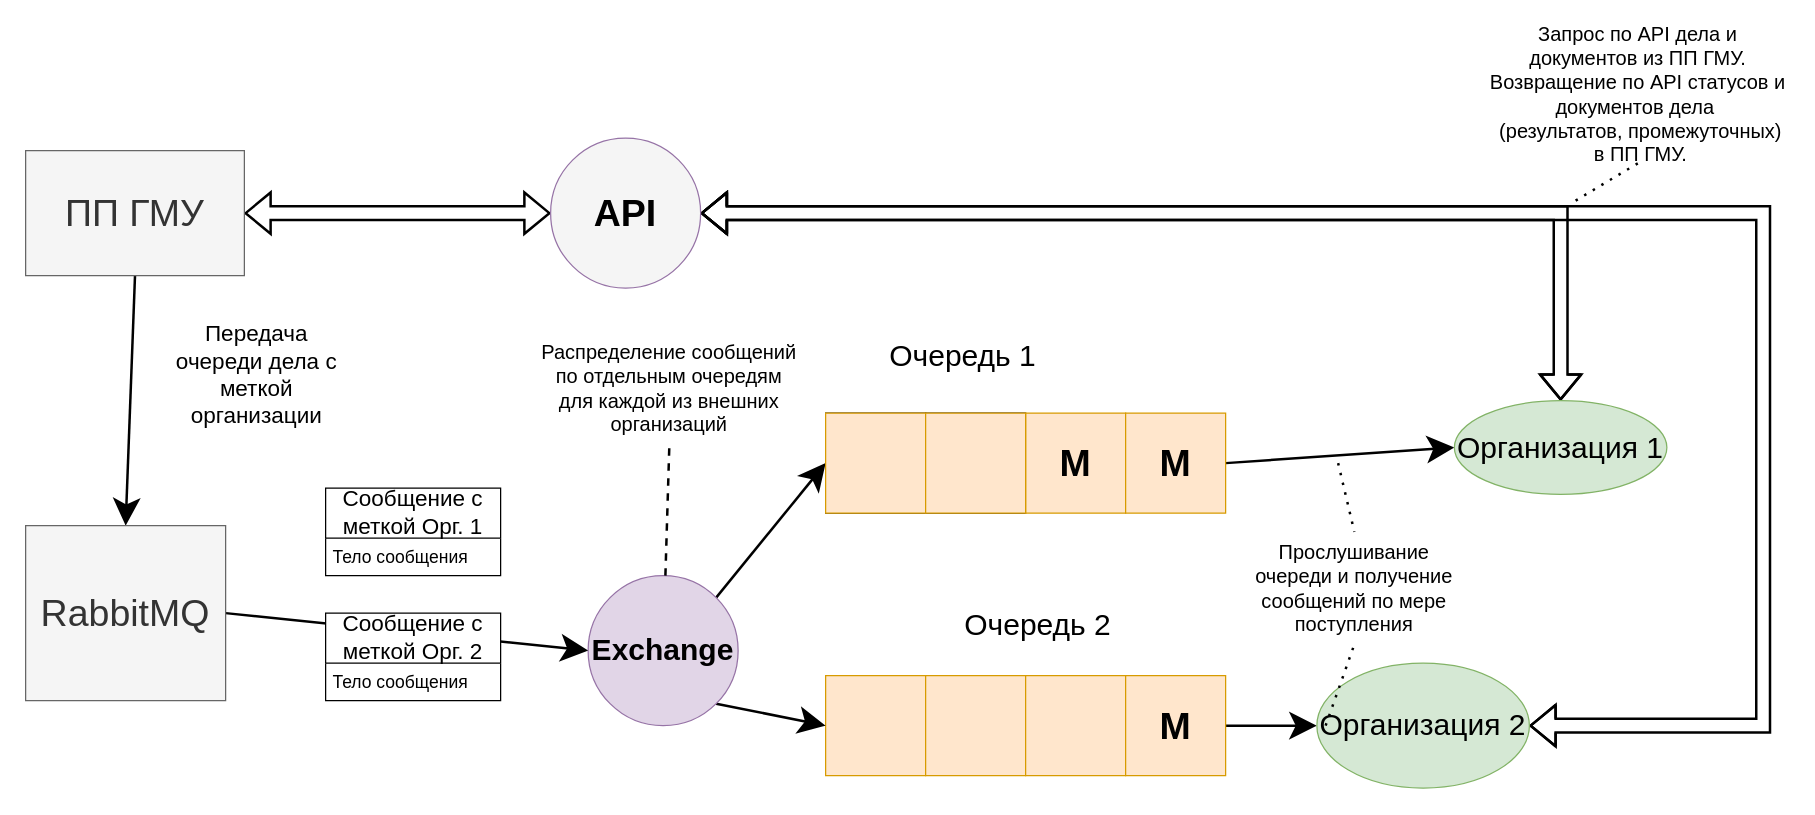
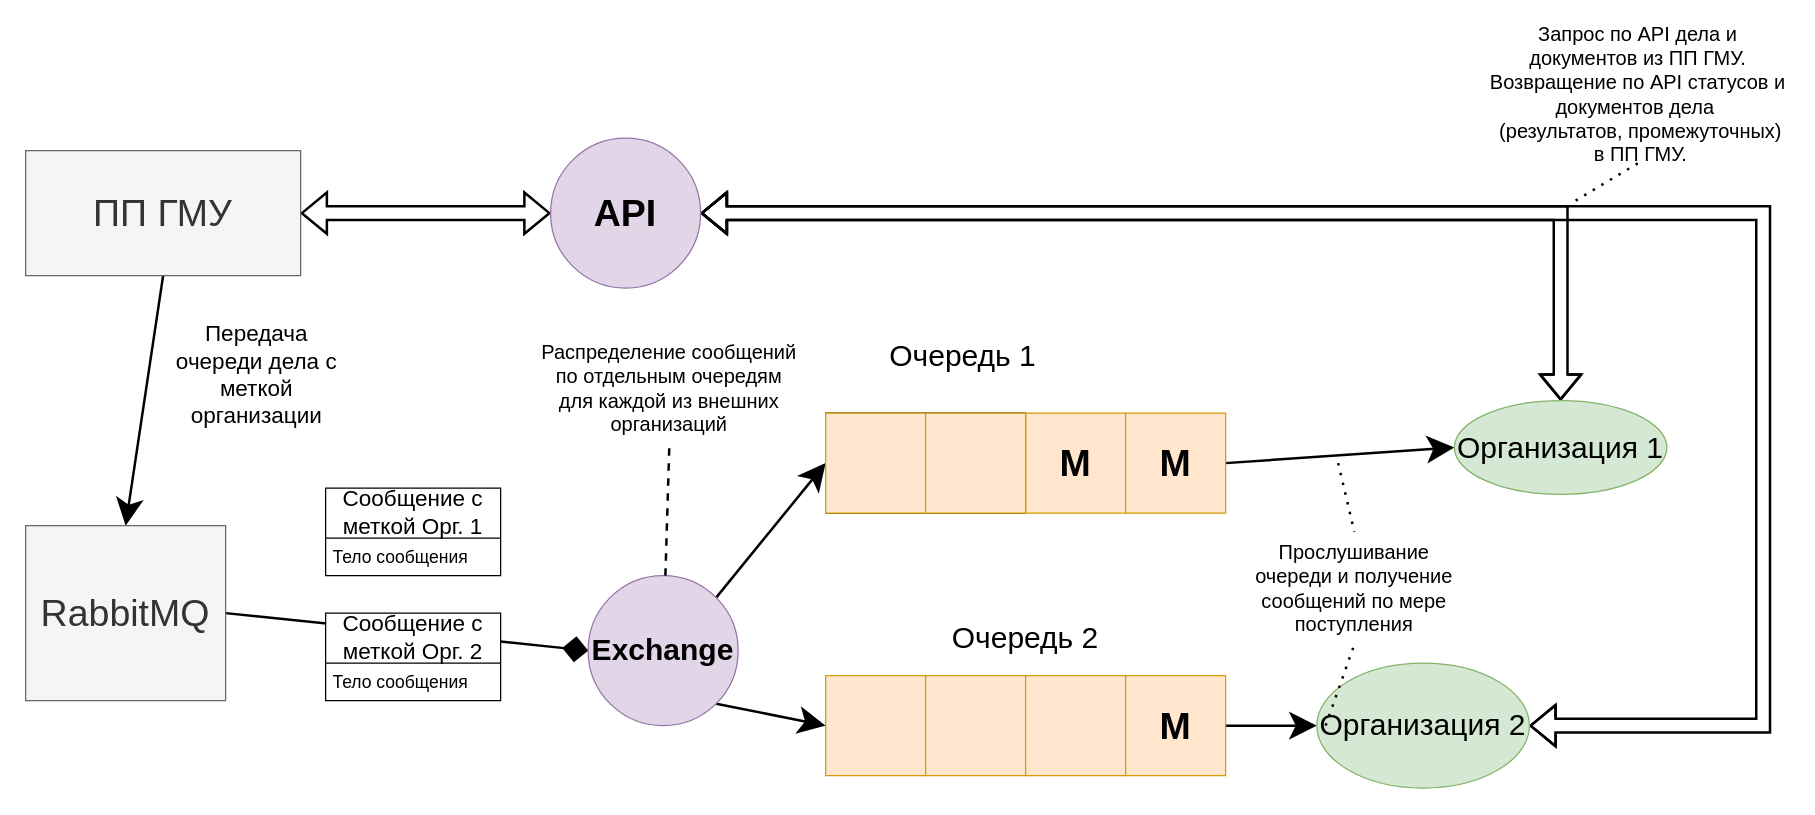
  <mxCell id="0" />
  <mxCell id="1" parent="0" />
  <mxCell id="2" value="" style="whiteSpace=wrap;html=1;aspect=fixed;" parent="1" vertex="1"><mxGeometry x="660" y="330" width="80" height="80" as="geometry" /></mxCell>
  <mxCell id="3" value="" style="whiteSpace=wrap;html=1;aspect=fixed;" parent="1" vertex="1"><mxGeometry x="740" y="330" width="80" height="80" as="geometry" /></mxCell>
  <mxCell id="4" value="&lt;b style=&quot;font-size: 30px&quot;&gt;M&lt;/b&gt;" style="whiteSpace=wrap;html=1;aspect=fixed;fillColor=#ffe6cc;strokeColor=#d79b00;" parent="1" vertex="1"><mxGeometry x="820" y="330" width="80" height="80" as="geometry" /></mxCell>
  <mxCell id="5" style="edgeStyle=none;rounded=0;jumpStyle=none;orthogonalLoop=1;jettySize=auto;html=1;exitX=1;exitY=0.5;exitDx=0;exitDy=0;entryX=0;entryY=0.5;entryDx=0;entryDy=0;strokeColor=#000000;strokeWidth=2;endSize=16;" parent="1" source="6" target="21" edge="1"><mxGeometry relative="1" as="geometry" /></mxCell>
  <mxCell id="6" value="&lt;font style=&quot;font-size: 30px&quot;&gt;&lt;b&gt;M&lt;/b&gt;&lt;/font&gt;" style="whiteSpace=wrap;html=1;aspect=fixed;fillColor=#ffe6cc;strokeColor=#d79b00;" parent="1" vertex="1"><mxGeometry x="900" y="330" width="80" height="80" as="geometry" /></mxCell>
  <mxCell id="7" value="" style="whiteSpace=wrap;html=1;aspect=fixed;fillColor=#ffe6cc;strokeColor=#d79b00;" parent="1" vertex="1"><mxGeometry x="660" y="540" width="80" height="80" as="geometry" /></mxCell>
  <mxCell id="8" value="" style="whiteSpace=wrap;html=1;aspect=fixed;fillColor=#ffe6cc;strokeColor=#d79b00;" parent="1" vertex="1"><mxGeometry x="740" y="540" width="80" height="80" as="geometry" /></mxCell>
  <mxCell id="9" value="" style="whiteSpace=wrap;html=1;aspect=fixed;fillColor=#ffe6cc;strokeColor=#d79b00;" parent="1" vertex="1"><mxGeometry x="820" y="540" width="80" height="80" as="geometry" /></mxCell>
  <mxCell id="10" style="edgeStyle=none;rounded=0;jumpStyle=none;orthogonalLoop=1;jettySize=auto;html=1;exitX=1;exitY=0.5;exitDx=0;exitDy=0;entryX=0;entryY=0.5;entryDx=0;entryDy=0;strokeColor=#000000;strokeWidth=2;endSize=16;" parent="1" source="11" target="25" edge="1"><mxGeometry relative="1" as="geometry" /></mxCell>
  <mxCell id="11" value="&lt;font style=&quot;font-size: 30px&quot;&gt;&lt;b&gt;M&lt;/b&gt;&lt;/font&gt;" style="whiteSpace=wrap;html=1;aspect=fixed;fillColor=#ffe6cc;strokeColor=#d79b00;" parent="1" vertex="1"><mxGeometry x="900" y="540" width="80" height="80" as="geometry" /></mxCell>
  <mxCell id="12" style="orthogonalLoop=1;jettySize=auto;html=1;exitX=1;exitY=0;exitDx=0;exitDy=0;entryX=0;entryY=0.5;entryDx=0;entryDy=0;rounded=0;strokeWidth=2;jumpStyle=none;endSize=16;" parent="1" source="14" target="15" edge="1"><mxGeometry relative="1" as="geometry" /></mxCell>
  <mxCell id="13" style="edgeStyle=none;rounded=0;jumpStyle=none;orthogonalLoop=1;jettySize=auto;html=1;exitX=1;exitY=1;exitDx=0;exitDy=0;entryX=0;entryY=0.5;entryDx=0;entryDy=0;strokeColor=#000000;strokeWidth=2;endSize=16;" parent="1" source="14" target="7" edge="1"><mxGeometry relative="1" as="geometry" /></mxCell>
  <mxCell id="14" value="Exchange" style="ellipse;aspect=fixed;fillColor=#e1d5e7;strokeColor=#9673a6;whiteSpace=wrap;html=1;fontSize=24;fontStyle=1" parent="1" vertex="1"><mxGeometry x="470" y="460" width="120" height="120" as="geometry" /></mxCell>
  <mxCell id="15" value="" style="whiteSpace=wrap;html=1;aspect=fixed;fillColor=#ffe6cc;strokeColor=#d79b00;" parent="1" vertex="1"><mxGeometry x="660" y="330" width="80" height="80" as="geometry" /></mxCell>
  <mxCell id="16" value="" style="whiteSpace=wrap;html=1;aspect=fixed;fillColor=#ffe6cc;strokeColor=#d79b00;" parent="1" vertex="1"><mxGeometry x="740" y="330" width="80" height="80" as="geometry" /></mxCell>
  <mxCell id="17" style="edgeStyle=none;rounded=0;jumpStyle=none;orthogonalLoop=1;jettySize=auto;html=1;exitX=0.5;exitY=1;exitDx=0;exitDy=0;entryX=0.5;entryY=0;entryDx=0;entryDy=0;strokeColor=#000000;strokeWidth=2;startSize=6;jumpSize=6;targetPerimeterSpacing=0;endSize=16;" parent="1" source="19" target="23" edge="1"><mxGeometry relative="1" as="geometry" /></mxCell>
  <mxCell id="18" style="edgeStyle=orthogonalEdgeStyle;rounded=0;jumpStyle=none;jumpSize=6;orthogonalLoop=1;jettySize=auto;html=1;entryX=0;entryY=0.5;entryDx=0;entryDy=0;startArrow=classic;startFill=1;targetPerimeterSpacing=0;strokeColor=#000000;strokeWidth=2;shape=flexArrow;" parent="1" source="19" target="26" edge="1"><mxGeometry relative="1" as="geometry" /></mxCell>
- <mxCell id="19" value="&lt;font style=&quot;font-size: 30px&quot;&gt;ПП ГМУ&lt;/font&gt;" style="rounded=0;whiteSpace=wrap;html=1;fillColor=#f5f5f5;strokeColor=#666666;fontColor=#333333;" parent="1" vertex="1"><mxGeometry x="20" y="120" width="175" height="100" as="geometry" /></mxCell>
+ <mxCell id="19" value="&lt;font style=&quot;font-size: 30px&quot;&gt;ПП ГМУ&lt;/font&gt;" style="rounded=0;whiteSpace=wrap;html=1;fillColor=#f5f5f5;strokeColor=#666666;fontColor=#333333;" parent="1" vertex="1"><mxGeometry x="20" y="120" width="220" height="100" as="geometry" /></mxCell>
  <mxCell id="20" style="edgeStyle=orthogonalEdgeStyle;rounded=0;jumpStyle=none;orthogonalLoop=1;jettySize=auto;html=1;entryX=1;entryY=0.5;entryDx=0;entryDy=0;strokeColor=#000000;strokeWidth=2;startArrow=classic;startFill=1;shape=flexArrow;" parent="1" source="21" target="26" edge="1"><mxGeometry relative="1" as="geometry"><Array as="points"><mxPoint x="1248" y="170" /></Array></mxGeometry></mxCell>
  <mxCell id="21" value="&lt;font style=&quot;font-size: 24px&quot;&gt;Организация 1&lt;/font&gt;" style="ellipse;whiteSpace=wrap;html=1;fillColor=#d5e8d4;strokeColor=#82b366;" parent="1" vertex="1"><mxGeometry x="1163" y="320" width="170" height="75" as="geometry" /></mxCell>
- <mxCell id="22" style="edgeStyle=none;rounded=0;jumpStyle=none;orthogonalLoop=1;jettySize=auto;html=1;exitX=1;exitY=0.5;exitDx=0;exitDy=0;entryX=0;entryY=0.5;entryDx=0;entryDy=0;strokeColor=#000000;strokeWidth=2;endSize=16;" parent="1" source="23" target="14" edge="1"><mxGeometry relative="1" as="geometry" /></mxCell>
+ <mxCell id="22" style="edgeStyle=none;rounded=0;jumpStyle=none;orthogonalLoop=1;jettySize=auto;html=1;exitX=1;exitY=0.5;exitDx=0;exitDy=0;entryX=0;entryY=0.5;entryDx=0;entryDy=0;strokeColor=#000000;strokeWidth=2;endSize=16;endArrow=diamond;" parent="1" source="23" target="14" edge="1"><mxGeometry relative="1" as="geometry" /></mxCell>
  <mxCell id="23" value="&lt;span style=&quot;font-size: 30px&quot;&gt;RabbitMQ&lt;/span&gt;" style="rounded=0;whiteSpace=wrap;html=1;fillColor=#f5f5f5;strokeColor=#666666;fontColor=#333333;" parent="1" vertex="1"><mxGeometry x="20" y="420" width="160" height="140" as="geometry" /></mxCell>
  <mxCell id="24" style="edgeStyle=orthogonalEdgeStyle;rounded=0;jumpStyle=none;orthogonalLoop=1;jettySize=auto;html=1;strokeColor=#000000;strokeWidth=2;startArrow=classic;startFill=1;shape=flexArrow;exitX=1;exitY=0.5;exitDx=0;exitDy=0;" parent="1" source="25" edge="1"><mxGeometry relative="1" as="geometry"><mxPoint x="560" y="170" as="targetPoint" /><Array as="points"><mxPoint x="1410" y="580" /><mxPoint x="1410" y="170" /></Array></mxGeometry></mxCell>
  <mxCell id="25" value="&lt;font style=&quot;font-size: 24px&quot;&gt;Организация 2&lt;/font&gt;" style="ellipse;whiteSpace=wrap;html=1;fillColor=#d5e8d4;strokeColor=#82b366;" parent="1" vertex="1"><mxGeometry x="1053" y="530" width="170" height="100" as="geometry" /></mxCell>
- <mxCell id="26" value="&lt;span style=&quot;font-size: 30px&quot;&gt;&lt;b&gt;API&lt;/b&gt;&lt;/span&gt;" style="ellipse;whiteSpace=wrap;html=1;aspect=fixed;fillColor=#f5f5f5;strokeColor=#9673a6;" parent="1" vertex="1"><mxGeometry x="440" y="110" width="120" height="120" as="geometry" /></mxCell>
+ <mxCell id="26" value="&lt;span style=&quot;font-size: 30px&quot;&gt;&lt;b&gt;API&lt;/b&gt;&lt;/span&gt;" style="ellipse;whiteSpace=wrap;html=1;aspect=fixed;fillColor=#e1d5e7;strokeColor=#9673a6;" parent="1" vertex="1"><mxGeometry x="440" y="110" width="120" height="120" as="geometry" /></mxCell>
  <mxCell id="27" value="&lt;span style=&quot;font-size: 24px&quot;&gt;Очередь 1&lt;/span&gt;" style="text;html=1;strokeColor=none;fillColor=none;align=center;verticalAlign=middle;whiteSpace=wrap;rounded=0;" parent="1" vertex="1"><mxGeometry x="710" y="275" width="120" height="20" as="geometry" /></mxCell>
- <mxCell id="28" value="&lt;span style=&quot;font-size: 24px&quot;&gt;Очередь 2&lt;/span&gt;" style="text;html=1;strokeColor=none;fillColor=none;align=center;verticalAlign=middle;whiteSpace=wrap;rounded=0;" parent="1" vertex="1"><mxGeometry x="770" y="490" width="120" height="20" as="geometry" /></mxCell>
+ <mxCell id="28" value="&lt;span style=&quot;font-size: 24px&quot;&gt;Очередь 2&lt;/span&gt;" style="text;html=1;strokeColor=none;fillColor=none;align=center;verticalAlign=middle;whiteSpace=wrap;rounded=0;" parent="1" vertex="1"><mxGeometry x="760" y="500" width="120" height="20" as="geometry" /></mxCell>
  <mxCell id="29" value="Сообщение с меткой Орг. 1" style="swimlane;fontStyle=0;childLayout=stackLayout;horizontal=1;startSize=40;horizontalStack=0;resizeParent=1;resizeParentMax=0;resizeLast=0;collapsible=1;marginBottom=0;fontSize=18;whiteSpace=wrap;" parent="1" vertex="1"><mxGeometry x="260" y="390" width="140" height="70" as="geometry" /></mxCell>
  <mxCell id="30" value="Тело сообщения" style="text;strokeColor=none;fillColor=none;align=left;verticalAlign=top;spacingLeft=4;spacingRight=4;overflow=hidden;rotatable=0;points=[[0,0.5],[1,0.5]];portConstraint=eastwest;fontSize=14;whiteSpace=wrap;" parent="29" vertex="1"><mxGeometry y="40" width="140" height="30" as="geometry" /></mxCell>
  <mxCell id="31" value="&lt;font style=&quot;font-size: 18px&quot;&gt;Передача очереди дела с меткой организации&lt;/font&gt;" style="text;html=1;strokeColor=none;fillColor=none;align=center;verticalAlign=middle;whiteSpace=wrap;rounded=0;fontSize=16;" parent="1" vertex="1"><mxGeometry x="130" y="280" width="150" height="40" as="geometry" /></mxCell>
  <mxCell id="32" value="Распределение сообщений по отдельным очередям для каждой из внешних организаций" style="text;html=1;strokeColor=none;fillColor=none;align=center;verticalAlign=middle;whiteSpace=wrap;rounded=0;fontSize=16;" parent="1" vertex="1"><mxGeometry x="430" y="265" width="210" height="90" as="geometry" /></mxCell>
  <mxCell id="33" value="" style="endArrow=none;dashed=1;html=1;fontSize=16;targetPerimeterSpacing=0;strokeColor=#000000;strokeWidth=2;entryX=0.5;entryY=1;entryDx=0;entryDy=0;" parent="1" source="14" target="32" edge="1"><mxGeometry width="50" height="50" relative="1" as="geometry"><mxPoint x="480" y="400" as="sourcePoint" /><mxPoint x="530" y="350" as="targetPoint" /></mxGeometry></mxCell>
  <mxCell id="34" value="Прослушивание очереди и получение сообщений по мере поступления" style="text;html=1;strokeColor=none;fillColor=none;align=center;verticalAlign=middle;whiteSpace=wrap;rounded=0;fontSize=16;" parent="1" vertex="1"><mxGeometry x="1003" y="425" width="160" height="90" as="geometry" /></mxCell>
  <mxCell id="35" value="" style="endArrow=none;dashed=1;html=1;dashPattern=1 3;strokeWidth=2;fontSize=16;targetPerimeterSpacing=0;entryX=0.5;entryY=0;entryDx=0;entryDy=0;" parent="1" target="34" edge="1"><mxGeometry width="50" height="50" relative="1" as="geometry"><mxPoint x="1070" y="370" as="sourcePoint" /><mxPoint x="1100" y="320" as="targetPoint" /></mxGeometry></mxCell>
  <mxCell id="36" value="Запрос по API дела и документов из ПП ГМУ.&lt;br&gt;Возвращение по API статусов и документов дела&amp;nbsp;&lt;br&gt;&amp;nbsp;(результатов, промежуточных)&lt;br&gt;&amp;nbsp;в ПП ГМУ." style="text;html=1;strokeColor=none;fillColor=none;align=center;verticalAlign=middle;whiteSpace=wrap;rounded=0;fontSize=16;" parent="1" vertex="1"><mxGeometry x="1190" y="20" width="240" height="110" as="geometry" /></mxCell>
  <mxCell id="37" value="" style="endArrow=none;dashed=1;html=1;dashPattern=1 3;strokeWidth=2;fontSize=16;targetPerimeterSpacing=0;entryX=0.5;entryY=1;entryDx=0;entryDy=0;" parent="1" target="36" edge="1"><mxGeometry width="50" height="50" relative="1" as="geometry"><mxPoint x="1260" y="160" as="sourcePoint" /><mxPoint x="1370" y="110" as="targetPoint" /></mxGeometry></mxCell>
  <mxCell id="38" value="" style="endArrow=none;dashed=1;html=1;dashPattern=1 3;strokeWidth=2;fontSize=16;targetPerimeterSpacing=0;entryX=0.5;entryY=1;entryDx=0;entryDy=0;" parent="1" target="34" edge="1"><mxGeometry width="50" height="50" relative="1" as="geometry"><mxPoint x="1060" y="580" as="sourcePoint" /><mxPoint x="1090" y="507" as="targetPoint" /></mxGeometry></mxCell>
  <mxCell id="39" value="Сообщение с меткой Орг. 2" style="swimlane;fontStyle=0;childLayout=stackLayout;horizontal=1;startSize=40;horizontalStack=0;resizeParent=1;resizeParentMax=0;resizeLast=0;collapsible=1;marginBottom=0;fontSize=18;whiteSpace=wrap;" parent="1" vertex="1"><mxGeometry x="260" y="490" width="140" height="70" as="geometry" /></mxCell>
  <mxCell id="40" value="Тело сообщения" style="text;strokeColor=none;fillColor=none;align=left;verticalAlign=top;spacingLeft=4;spacingRight=4;overflow=hidden;rotatable=0;points=[[0,0.5],[1,0.5]];portConstraint=eastwest;fontSize=14;whiteSpace=wrap;" parent="39" vertex="1"><mxGeometry y="40" width="140" height="30" as="geometry" /></mxCell>
